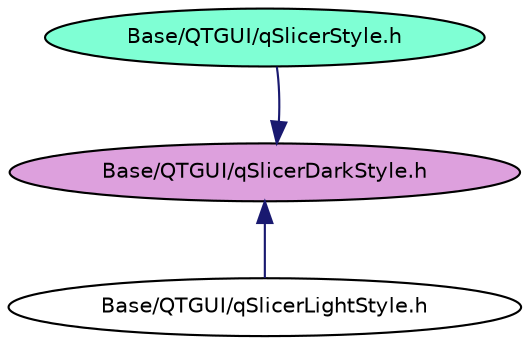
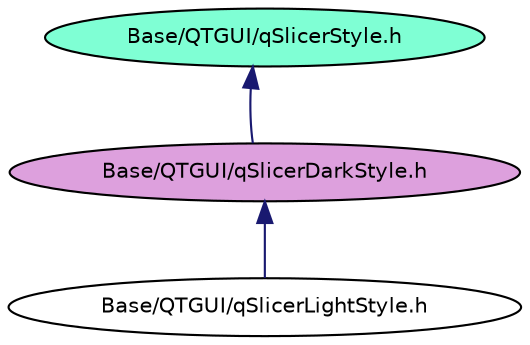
  digraph {
    node [color=black fontname=Helvetica fontsize=10 shape=ellipse style=filled]
    edge [color=midnightblue dir=back fontname=Helvetica fontsize=10 labelfontname=Helvetica labelfontsize=10 style=solid]
    n1 [fillcolor=aquamarine fontcolor=black height=0.2 label="Base/QTGUI/qSlicerStyle.h" width=0.4]
    n2 [fillcolor=plum height=0.2 label="Base/QTGUI/qSlicerDarkStyle.h" width=0.4]
    n3 [fillcolor=white height=0.2 label="Base/QTGUI/qSlicerLightStyle.h" width=0.4]
-   n2 -> n1
+   n1 -> n2
    n2 -> n3
  }
